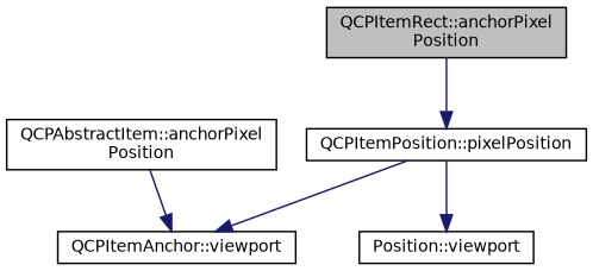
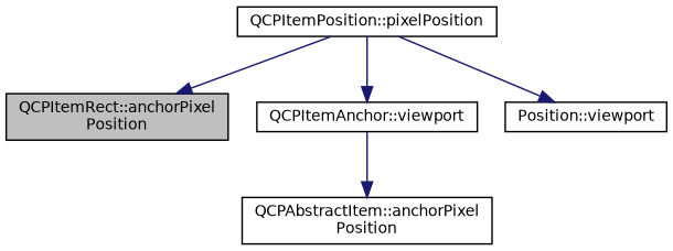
  digraph {
    rankdir=TB
    node [color=black fillcolor=white fontname=Helvetica fontsize=10 shape=record style=filled]
    edge [color=midnightblue fontname=Helvetica fontsize=10 labelfontname=Helvetica labelfontsize=10 style=solid]
    n1 [fillcolor=grey75 fontcolor=black height=0.2 label="QCPItemRect::anchorPixel\lPosition" width=0.4]
    n2 [height=0.2 label="QCPItemPosition::pixelPosition" width=0.4]
    n3 [height=0.2 label="QCPItemAnchor::viewport" width=0.4]
    n4 [height=0.2 label="Position::viewport" width=0.4]
    n5 [height=0.2 label="QCPAbstractItem::anchorPixel\lPosition" width=0.4]
-   n1 -> n2
+   n2 -> n1
    n2 -> n3
    n2 -> n4
-   n5 -> n3
+   n3 -> n5
  }
